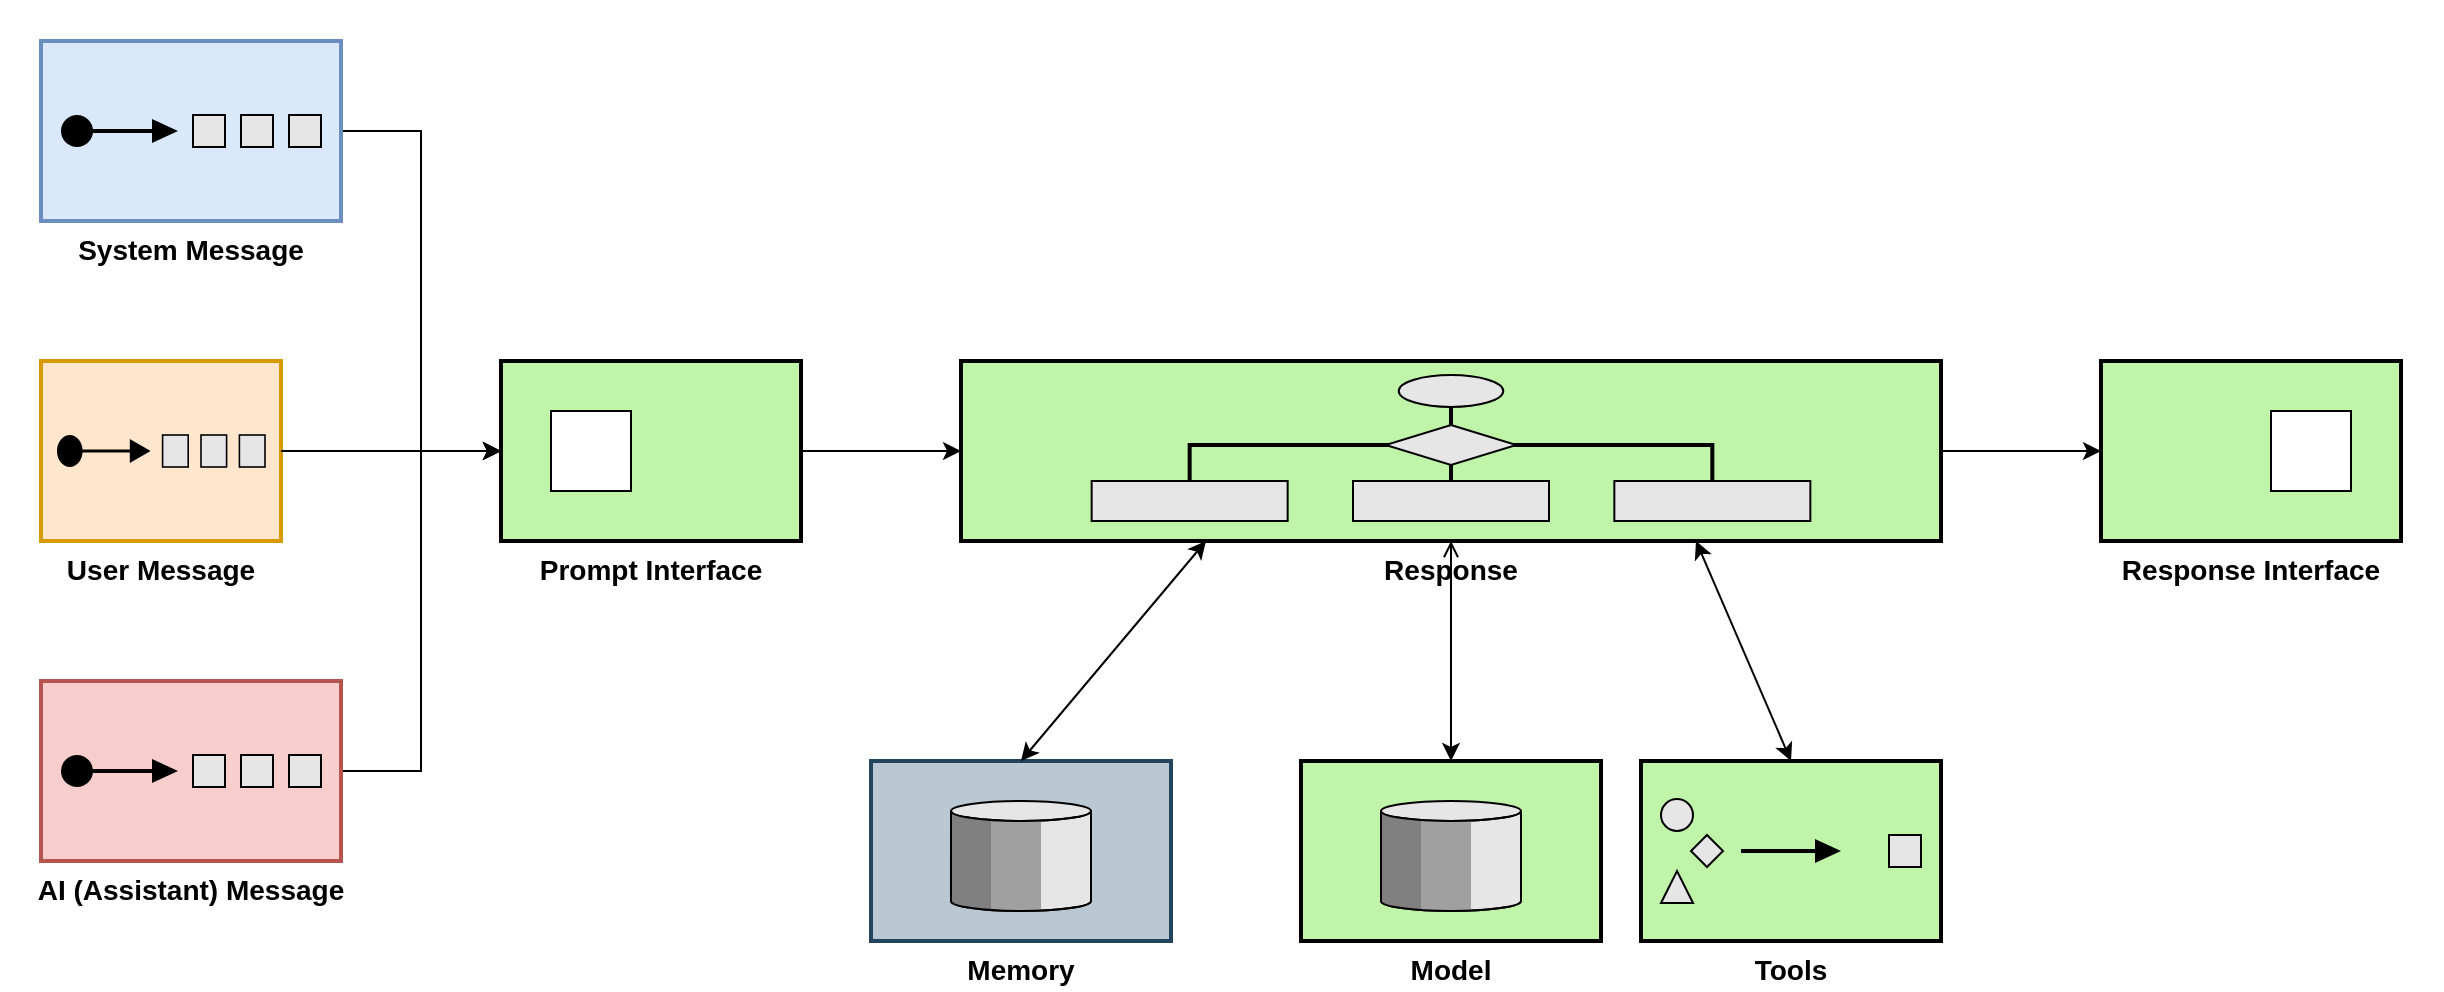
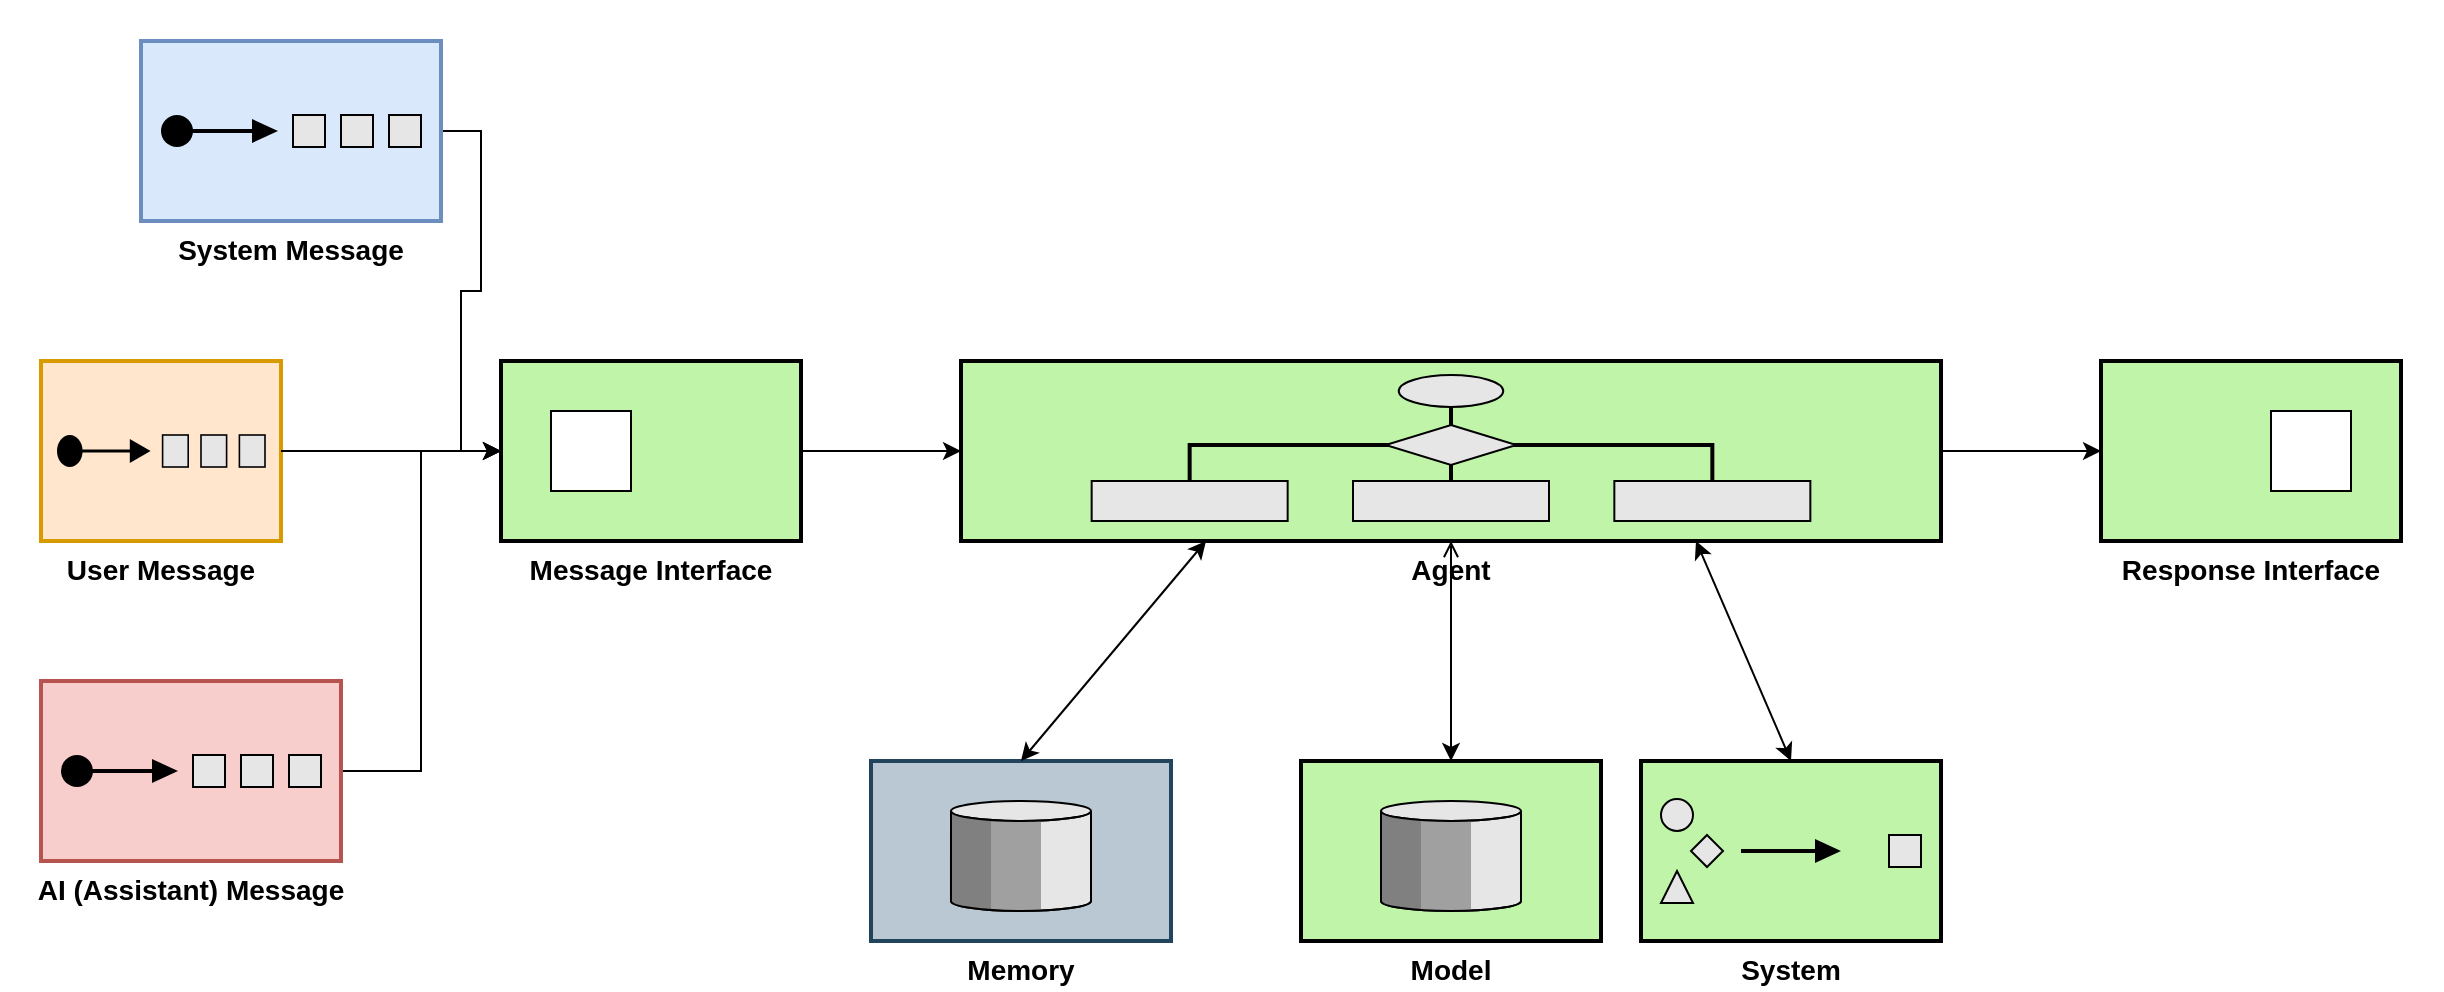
  <mxCell id="0" />
  <mxCell id="1" parent="0" />
  <mxCell id="2" style="edgeStyle=orthogonalEdgeStyle;rounded=0;orthogonalLoop=1;jettySize=auto;html=1;exitX=1;exitY=0.5;exitDx=0;exitDy=0;exitPerimeter=0;entryX=0;entryY=0.5;entryDx=0;entryDy=0;" parent="1" source="3" target="5" edge="1"><mxGeometry relative="1" as="geometry" /></mxCell>
- <mxCell id="3" value="&lt;font style=&quot;font-size: 14px;&quot;&gt;&lt;b style=&quot;&quot;&gt;System Message&lt;/b&gt;&lt;/font&gt;" style="html=1;strokeWidth=2;outlineConnect=0;dashed=0;align=center;fontSize=8;verticalLabelPosition=bottom;verticalAlign=top;shape=mxgraph.eip.test_message;fillColor=#dae8fc;strokeColor=#6c8ebf;" parent="1" vertex="1"><mxGeometry x="20" y="20" width="150" height="90" as="geometry" /></mxCell>
+ <mxCell id="3" value="&lt;font style=&quot;font-size: 14px;&quot;&gt;&lt;b style=&quot;&quot;&gt;System Message&lt;/b&gt;&lt;/font&gt;" style="html=1;strokeWidth=2;outlineConnect=0;dashed=0;align=center;fontSize=8;verticalLabelPosition=bottom;verticalAlign=top;shape=mxgraph.eip.test_message;fillColor=#dae8fc;strokeColor=#6c8ebf;" parent="1" vertex="1"><mxGeometry x="70" y="20" width="150" height="90" as="geometry" /></mxCell>
  <mxCell id="4" value="&lt;font style=&quot;font-size: 14px;&quot;&gt;&lt;b style=&quot;&quot;&gt;User Message&lt;/b&gt;&lt;/font&gt;" style="html=1;strokeWidth=2;outlineConnect=0;dashed=0;align=center;fontSize=8;verticalLabelPosition=bottom;verticalAlign=top;shape=mxgraph.eip.test_message;fillColor=#ffe6cc;strokeColor=#d79b00;" parent="1" vertex="1"><mxGeometry x="20" y="180" width="120" height="90" as="geometry" /></mxCell>
- <mxCell id="5" value="&lt;font style=&quot;font-size: 14px;&quot;&gt;&lt;b style=&quot;&quot;&gt;Prompt Interface&lt;/b&gt;&lt;/font&gt;" style="strokeWidth=2;dashed=0;align=center;fontSize=8;shape=rect;verticalLabelPosition=bottom;verticalAlign=top;fillColor=#c0f5a9;html=1;" parent="1" vertex="1"><mxGeometry x="250" y="180" width="150" height="90" as="geometry" /></mxCell>
+ <mxCell id="5" value="&lt;font style=&quot;font-size: 14px;&quot;&gt;&lt;b style=&quot;&quot;&gt;Message Interface&lt;/b&gt;&lt;/font&gt;" style="strokeWidth=2;dashed=0;align=center;fontSize=8;shape=rect;verticalLabelPosition=bottom;verticalAlign=top;fillColor=#c0f5a9;html=1;" parent="1" vertex="1"><mxGeometry x="250" y="180" width="150" height="90" as="geometry" /></mxCell>
  <mxCell id="6" value="" style="html=1;strokeWidth=1;dashed=0;align=center;fontSize=8;shape=rect" parent="5" vertex="1"><mxGeometry x="25" y="25" width="40" height="40" as="geometry" /></mxCell>
  <mxCell id="7" style="edgeStyle=orthogonalEdgeStyle;rounded=0;orthogonalLoop=1;jettySize=auto;html=1;exitX=1;exitY=0.5;exitDx=0;exitDy=0;exitPerimeter=0;entryX=0;entryY=0.5;entryDx=0;entryDy=0;" parent="1" source="4" target="5" edge="1"><mxGeometry relative="1" as="geometry" /></mxCell>
  <mxCell id="8" style="rounded=0;orthogonalLoop=1;jettySize=auto;html=1;exitX=0.5;exitY=0;exitDx=0;exitDy=0;exitPerimeter=0;startArrow=classic;startFill=1;endArrow=open;" edge="1" parent="1" source="9" target="16"><mxGeometry relative="1" as="geometry" /></mxCell>
  <mxCell id="9" value="&lt;b&gt;&lt;font style=&quot;font-size: 14px;&quot;&gt;Model&lt;/font&gt;&lt;/b&gt;" style="html=1;strokeWidth=2;outlineConnect=0;dashed=0;align=center;fontSize=8;verticalLabelPosition=bottom;verticalAlign=top;shape=mxgraph.eip.message_store;fillColor=#c0f5a9" parent="1" vertex="1"><mxGeometry x="650" y="380" width="150" height="90" as="geometry" /></mxCell>
  <mxCell id="10" value="&lt;b&gt;&lt;font style=&quot;font-size: 14px;&quot;&gt;Response Interface&lt;/font&gt;&lt;/b&gt;" style="strokeWidth=2;dashed=0;align=center;fontSize=8;shape=rect;verticalLabelPosition=bottom;verticalAlign=top;fillColor=#c0f5a9;html=1;" parent="1" vertex="1"><mxGeometry x="1050" y="180" width="150" height="90" as="geometry" /></mxCell>
  <mxCell id="11" value="" style="html=1;strokeWidth=1;dashed=0;align=center;fontSize=8;shape=rect;" parent="10" vertex="1"><mxGeometry x="85" y="25" width="40" height="40" as="geometry" /></mxCell>
  <mxCell id="12" style="edgeStyle=orthogonalEdgeStyle;rounded=0;orthogonalLoop=1;jettySize=auto;html=1;exitX=1;exitY=0.5;exitDx=0;exitDy=0;exitPerimeter=0;entryX=0;entryY=0.5;entryDx=0;entryDy=0;" parent="1" source="13" target="5" edge="1"><mxGeometry relative="1" as="geometry" /></mxCell>
  <mxCell id="13" value="&lt;font style=&quot;font-size: 14px;&quot;&gt;&lt;b style=&quot;&quot;&gt;AI (Assistant) Message&lt;/b&gt;&lt;/font&gt;" style="html=1;strokeWidth=2;outlineConnect=0;dashed=0;align=center;fontSize=8;verticalLabelPosition=bottom;verticalAlign=top;shape=mxgraph.eip.test_message;fillColor=#f8cecc;strokeColor=#b85450;" parent="1" vertex="1"><mxGeometry x="20" y="340" width="150" height="90" as="geometry" /></mxCell>
  <mxCell id="14" value="&lt;b&gt;&lt;font style=&quot;font-size: 14px;&quot;&gt;Memory&lt;/font&gt;&lt;/b&gt;" style="html=1;strokeWidth=2;outlineConnect=0;dashed=0;align=center;fontSize=8;verticalLabelPosition=bottom;verticalAlign=top;shape=mxgraph.eip.message_store;fillColor=#bac8d3;strokeColor=#23445d;" parent="1" vertex="1"><mxGeometry x="435" y="380" width="150" height="90" as="geometry" /></mxCell>
  <mxCell id="15" style="edgeStyle=orthogonalEdgeStyle;rounded=0;orthogonalLoop=1;jettySize=auto;html=1;exitX=1;exitY=0.5;exitDx=0;exitDy=0;exitPerimeter=0;entryX=0;entryY=0.5;entryDx=0;entryDy=0;" edge="1" parent="1" source="16" target="10"><mxGeometry relative="1" as="geometry" /></mxCell>
- <mxCell id="16" value="&lt;b&gt;&lt;font style=&quot;font-size: 14px;&quot;&gt;Response&lt;/font&gt;&lt;/b&gt;" style="html=1;strokeWidth=2;outlineConnect=0;dashed=0;align=center;fontSize=8;fillColor=#c0f5a9;verticalLabelPosition=bottom;verticalAlign=top;shape=mxgraph.eip.process_manager;" vertex="1" parent="1"><mxGeometry x="480" y="180" width="490" height="90" as="geometry" /></mxCell>
- <mxCell id="17" value="&lt;b&gt;&lt;font style=&quot;font-size: 14px;&quot;&gt;Tools&lt;/font&gt;&lt;/b&gt;" style="html=1;strokeWidth=2;outlineConnect=0;dashed=0;align=center;fontSize=8;fillColor=#c0f5a9;verticalLabelPosition=bottom;verticalAlign=top;shape=mxgraph.eip.normalizer;" vertex="1" parent="1"><mxGeometry x="820" y="380" width="150" height="90" as="geometry" /></mxCell>
+ <mxCell id="16" value="&lt;b&gt;&lt;font style=&quot;font-size: 14px;&quot;&gt;Agent&lt;/font&gt;&lt;/b&gt;" style="html=1;strokeWidth=2;outlineConnect=0;dashed=0;align=center;fontSize=8;fillColor=#c0f5a9;verticalLabelPosition=bottom;verticalAlign=top;shape=mxgraph.eip.process_manager;" vertex="1" parent="1"><mxGeometry x="480" y="180" width="490" height="90" as="geometry" /></mxCell>
+ <mxCell id="17" value="&lt;b&gt;&lt;font style=&quot;font-size: 14px;&quot;&gt;System&lt;/font&gt;&lt;/b&gt;" style="html=1;strokeWidth=2;outlineConnect=0;dashed=0;align=center;fontSize=8;fillColor=#c0f5a9;verticalLabelPosition=bottom;verticalAlign=top;shape=mxgraph.eip.normalizer;" vertex="1" parent="1"><mxGeometry x="820" y="380" width="150" height="90" as="geometry" /></mxCell>
  <mxCell id="18" style="edgeStyle=orthogonalEdgeStyle;rounded=0;orthogonalLoop=1;jettySize=auto;html=1;exitX=1;exitY=0.5;exitDx=0;exitDy=0;entryX=0;entryY=0.5;entryDx=0;entryDy=0;entryPerimeter=0;" edge="1" parent="1" source="5" target="16"><mxGeometry relative="1" as="geometry" /></mxCell>
  <mxCell id="19" style="rounded=0;orthogonalLoop=1;jettySize=auto;html=1;exitX=0.5;exitY=0;exitDx=0;exitDy=0;exitPerimeter=0;entryX=0.25;entryY=1;entryDx=0;entryDy=0;entryPerimeter=0;startArrow=classic;startFill=1;" edge="1" parent="1" source="14" target="16"><mxGeometry relative="1" as="geometry" /></mxCell>
  <mxCell id="20" style="rounded=0;orthogonalLoop=1;jettySize=auto;html=1;exitX=0.75;exitY=1;exitDx=0;exitDy=0;exitPerimeter=0;entryX=0.5;entryY=0;entryDx=0;entryDy=0;entryPerimeter=0;startArrow=classic;startFill=1;" edge="1" parent="1" source="16" target="17"><mxGeometry relative="1" as="geometry" /></mxCell>
